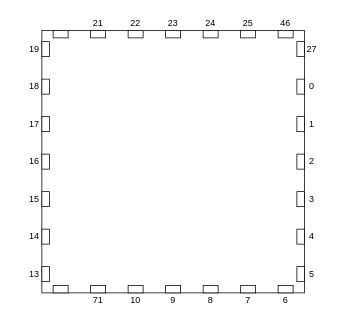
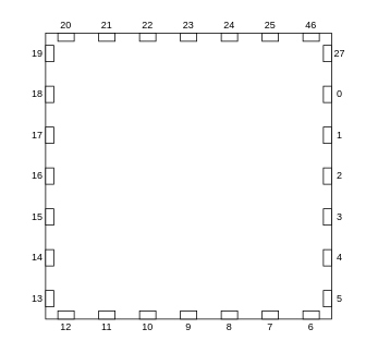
  <mxCell id="0" />
  <mxCell id="1" parent="0" />
  <mxCell id="2" value="" style="whiteSpace=wrap;html=1;aspect=fixed;" vertex="1" parent="1"><mxGeometry x="55" y="40" width="350" height="350" as="geometry" /></mxCell>
  <mxCell id="3" value="" style="rounded=0;whiteSpace=wrap;html=1;" vertex="1" parent="1"><mxGeometry x="70" y="40" width="20" height="10" as="geometry" /></mxCell>
  <mxCell id="4" value="" style="rounded=0;whiteSpace=wrap;html=1;" vertex="1" parent="1"><mxGeometry x="120" y="40" width="20" height="10" as="geometry" /></mxCell>
  <mxCell id="5" value="" style="rounded=0;whiteSpace=wrap;html=1;" vertex="1" parent="1"><mxGeometry x="170" y="40" width="20" height="10" as="geometry" /></mxCell>
  <mxCell id="6" value="" style="rounded=0;whiteSpace=wrap;html=1;" vertex="1" parent="1"><mxGeometry x="220" y="40" width="20" height="10" as="geometry" /></mxCell>
  <mxCell id="7" value="" style="rounded=0;whiteSpace=wrap;html=1;" vertex="1" parent="1"><mxGeometry x="270" y="40" width="20" height="10" as="geometry" /></mxCell>
  <mxCell id="8" value="" style="rounded=0;whiteSpace=wrap;html=1;" vertex="1" parent="1"><mxGeometry x="320" y="40" width="20" height="10" as="geometry" /></mxCell>
  <mxCell id="9" value="" style="rounded=0;whiteSpace=wrap;html=1;" vertex="1" parent="1"><mxGeometry x="370" y="40" width="20" height="10" as="geometry" /></mxCell>
  <mxCell id="10" value="" style="rounded=0;whiteSpace=wrap;html=1;" vertex="1" parent="1"><mxGeometry x="55" y="55" width="10" height="20" as="geometry" /></mxCell>
  <mxCell id="11" value="" style="rounded=0;whiteSpace=wrap;html=1;" vertex="1" parent="1"><mxGeometry x="55" y="105" width="10" height="20" as="geometry" /></mxCell>
  <mxCell id="12" value="" style="rounded=0;whiteSpace=wrap;html=1;" vertex="1" parent="1"><mxGeometry x="55" y="155" width="10" height="20" as="geometry" /></mxCell>
  <mxCell id="13" value="" style="rounded=0;whiteSpace=wrap;html=1;" vertex="1" parent="1"><mxGeometry x="55" y="205" width="10" height="20" as="geometry" /></mxCell>
  <mxCell id="14" value="" style="rounded=0;whiteSpace=wrap;html=1;" vertex="1" parent="1"><mxGeometry x="55" y="255" width="10" height="20" as="geometry" /></mxCell>
  <mxCell id="15" value="" style="rounded=0;whiteSpace=wrap;html=1;" vertex="1" parent="1"><mxGeometry x="55" y="305" width="10" height="20" as="geometry" /></mxCell>
  <mxCell id="16" value="" style="rounded=0;whiteSpace=wrap;html=1;" vertex="1" parent="1"><mxGeometry x="55" y="355" width="10" height="20" as="geometry" /></mxCell>
  <mxCell id="17" value="" style="rounded=0;whiteSpace=wrap;html=1;" vertex="1" parent="1"><mxGeometry x="395" y="55" width="10" height="20" as="geometry" /></mxCell>
  <mxCell id="18" value="" style="rounded=0;whiteSpace=wrap;html=1;" vertex="1" parent="1"><mxGeometry x="395" y="105" width="10" height="20" as="geometry" /></mxCell>
  <mxCell id="19" value="" style="rounded=0;whiteSpace=wrap;html=1;" vertex="1" parent="1"><mxGeometry x="395" y="155" width="10" height="20" as="geometry" /></mxCell>
  <mxCell id="20" value="" style="rounded=0;whiteSpace=wrap;html=1;" vertex="1" parent="1"><mxGeometry x="395" y="205" width="10" height="20" as="geometry" /></mxCell>
  <mxCell id="21" value="" style="rounded=0;whiteSpace=wrap;html=1;" vertex="1" parent="1"><mxGeometry x="395" y="255" width="10" height="20" as="geometry" /></mxCell>
  <mxCell id="22" value="" style="rounded=0;whiteSpace=wrap;html=1;" vertex="1" parent="1"><mxGeometry x="395" y="305" width="10" height="20" as="geometry" /></mxCell>
  <mxCell id="23" value="" style="rounded=0;whiteSpace=wrap;html=1;" vertex="1" parent="1"><mxGeometry x="395" y="355" width="10" height="20" as="geometry" /></mxCell>
  <mxCell id="24" value="" style="rounded=0;whiteSpace=wrap;html=1;" vertex="1" parent="1"><mxGeometry x="70" y="380" width="20" height="10" as="geometry" /></mxCell>
  <mxCell id="25" value="" style="rounded=0;whiteSpace=wrap;html=1;" vertex="1" parent="1"><mxGeometry x="120" y="380" width="20" height="10" as="geometry" /></mxCell>
  <mxCell id="26" value="" style="rounded=0;whiteSpace=wrap;html=1;" vertex="1" parent="1"><mxGeometry x="170" y="380" width="20" height="10" as="geometry" /></mxCell>
  <mxCell id="27" value="" style="rounded=0;whiteSpace=wrap;html=1;" vertex="1" parent="1"><mxGeometry x="220" y="380" width="20" height="10" as="geometry" /></mxCell>
  <mxCell id="28" value="" style="rounded=0;whiteSpace=wrap;html=1;" vertex="1" parent="1"><mxGeometry x="270" y="380" width="20" height="10" as="geometry" /></mxCell>
  <mxCell id="29" value="" style="rounded=0;whiteSpace=wrap;html=1;" vertex="1" parent="1"><mxGeometry x="320" y="380" width="20" height="10" as="geometry" /></mxCell>
  <mxCell id="30" value="" style="rounded=0;whiteSpace=wrap;html=1;" vertex="1" parent="1"><mxGeometry x="370" y="380" width="20" height="10" as="geometry" /></mxCell>
+ <mxCell id="31" value="20" style="text;html=1;strokeColor=none;fillColor=none;align=center;verticalAlign=middle;whiteSpace=wrap;rounded=0;" vertex="1" parent="1"><mxGeometry x="55" y="20" width="50" height="20" as="geometry" /></mxCell>
  <mxCell id="32" value="21" style="text;html=1;strokeColor=none;fillColor=none;align=center;verticalAlign=middle;whiteSpace=wrap;rounded=0;" vertex="1" parent="1"><mxGeometry x="105" y="20" width="50" height="20" as="geometry" /></mxCell>
  <mxCell id="33" value="22" style="text;html=1;strokeColor=none;fillColor=none;align=center;verticalAlign=middle;whiteSpace=wrap;rounded=0;" vertex="1" parent="1"><mxGeometry x="155" y="20" width="50" height="20" as="geometry" /></mxCell>
  <mxCell id="34" value="23" style="text;html=1;strokeColor=none;fillColor=none;align=center;verticalAlign=middle;whiteSpace=wrap;rounded=0;" vertex="1" parent="1"><mxGeometry x="205" y="20" width="50" height="20" as="geometry" /></mxCell>
  <mxCell id="35" value="24" style="text;html=1;strokeColor=none;fillColor=none;align=center;verticalAlign=middle;whiteSpace=wrap;rounded=0;" vertex="1" parent="1"><mxGeometry x="255" y="20" width="50" height="20" as="geometry" /></mxCell>
  <mxCell id="36" value="25" style="text;html=1;strokeColor=none;fillColor=none;align=center;verticalAlign=middle;whiteSpace=wrap;rounded=0;" vertex="1" parent="1"><mxGeometry x="305" y="20" width="50" height="20" as="geometry" /></mxCell>
  <mxCell id="37" value="46" style="text;html=1;strokeColor=none;fillColor=none;align=center;verticalAlign=middle;whiteSpace=wrap;rounded=0;" vertex="1" parent="1"><mxGeometry x="355" y="20" width="50" height="20" as="geometry" /></mxCell>
- <mxCell id="39" value="71" style="text;html=1;strokeColor=none;fillColor=none;align=center;verticalAlign=middle;whiteSpace=wrap;rounded=0;" vertex="1" parent="1"><mxGeometry x="105" y="390" width="50" height="20" as="geometry" /></mxCell>
+ <mxCell id="38" value="12" style="text;html=1;strokeColor=none;fillColor=none;align=center;verticalAlign=middle;whiteSpace=wrap;rounded=0;" vertex="1" parent="1"><mxGeometry x="55" y="390" width="50" height="20" as="geometry" /></mxCell>
+ <mxCell id="39" value="11" style="text;html=1;strokeColor=none;fillColor=none;align=center;verticalAlign=middle;whiteSpace=wrap;rounded=0;" vertex="1" parent="1"><mxGeometry x="105" y="390" width="50" height="20" as="geometry" /></mxCell>
  <mxCell id="40" value="10" style="text;html=1;strokeColor=none;fillColor=none;align=center;verticalAlign=middle;whiteSpace=wrap;rounded=0;" vertex="1" parent="1"><mxGeometry x="155" y="390" width="50" height="20" as="geometry" /></mxCell>
  <mxCell id="41" value="9" style="text;html=1;strokeColor=none;fillColor=none;align=center;verticalAlign=middle;whiteSpace=wrap;rounded=0;" vertex="1" parent="1"><mxGeometry x="205" y="390" width="50" height="20" as="geometry" /></mxCell>
  <mxCell id="42" value="8" style="text;html=1;strokeColor=none;fillColor=none;align=center;verticalAlign=middle;whiteSpace=wrap;rounded=0;" vertex="1" parent="1"><mxGeometry x="255" y="390" width="50" height="20" as="geometry" /></mxCell>
  <mxCell id="43" value="7" style="text;html=1;strokeColor=none;fillColor=none;align=center;verticalAlign=middle;whiteSpace=wrap;rounded=0;" vertex="1" parent="1"><mxGeometry x="305" y="390" width="50" height="20" as="geometry" /></mxCell>
  <mxCell id="44" value="6" style="text;html=1;strokeColor=none;fillColor=none;align=center;verticalAlign=middle;whiteSpace=wrap;rounded=0;" vertex="1" parent="1"><mxGeometry x="355" y="390" width="50" height="20" as="geometry" /></mxCell>
  <mxCell id="45" value="19" style="text;html=1;strokeColor=none;fillColor=none;align=center;verticalAlign=middle;whiteSpace=wrap;rounded=0;rotation=0;" vertex="1" parent="1"><mxGeometry x="20" y="55" width="50" height="20" as="geometry" /></mxCell>
  <mxCell id="46" value="18" style="text;html=1;strokeColor=none;fillColor=none;align=center;verticalAlign=middle;whiteSpace=wrap;rounded=0;rotation=0;" vertex="1" parent="1"><mxGeometry x="20" y="105" width="50" height="20" as="geometry" /></mxCell>
  <mxCell id="47" value="17" style="text;html=1;strokeColor=none;fillColor=none;align=center;verticalAlign=middle;whiteSpace=wrap;rounded=0;rotation=0;" vertex="1" parent="1"><mxGeometry x="20" y="155" width="50" height="20" as="geometry" /></mxCell>
  <mxCell id="48" value="16" style="text;html=1;strokeColor=none;fillColor=none;align=center;verticalAlign=middle;whiteSpace=wrap;rounded=0;rotation=0;" vertex="1" parent="1"><mxGeometry x="20" y="205" width="50" height="20" as="geometry" /></mxCell>
  <mxCell id="49" value="15" style="text;html=1;strokeColor=none;fillColor=none;align=center;verticalAlign=middle;whiteSpace=wrap;rounded=0;rotation=0;" vertex="1" parent="1"><mxGeometry x="20" y="255" width="50" height="20" as="geometry" /></mxCell>
  <mxCell id="50" value="14" style="text;html=1;strokeColor=none;fillColor=none;align=center;verticalAlign=middle;whiteSpace=wrap;rounded=0;rotation=0;" vertex="1" parent="1"><mxGeometry x="20" y="305" width="50" height="20" as="geometry" /></mxCell>
  <mxCell id="51" value="13" style="text;html=1;strokeColor=none;fillColor=none;align=center;verticalAlign=middle;whiteSpace=wrap;rounded=0;rotation=0;" vertex="1" parent="1"><mxGeometry x="20" y="355" width="50" height="20" as="geometry" /></mxCell>
  <mxCell id="52" value="27" style="text;html=1;strokeColor=none;fillColor=none;align=center;verticalAlign=middle;whiteSpace=wrap;rounded=0;rotation=0;" vertex="1" parent="1"><mxGeometry x="390" y="55" width="50" height="20" as="geometry" /></mxCell>
  <mxCell id="53" value="0" style="text;html=1;strokeColor=none;fillColor=none;align=center;verticalAlign=middle;whiteSpace=wrap;rounded=0;rotation=0;" vertex="1" parent="1"><mxGeometry x="390" y="105" width="50" height="20" as="geometry" /></mxCell>
  <mxCell id="54" value="1" style="text;html=1;strokeColor=none;fillColor=none;align=center;verticalAlign=middle;whiteSpace=wrap;rounded=0;rotation=0;" vertex="1" parent="1"><mxGeometry x="390" y="155" width="50" height="20" as="geometry" /></mxCell>
  <mxCell id="55" value="2" style="text;html=1;strokeColor=none;fillColor=none;align=center;verticalAlign=middle;whiteSpace=wrap;rounded=0;rotation=0;" vertex="1" parent="1"><mxGeometry x="390" y="205" width="50" height="20" as="geometry" /></mxCell>
  <mxCell id="56" value="3" style="text;html=1;strokeColor=none;fillColor=none;align=center;verticalAlign=middle;whiteSpace=wrap;rounded=0;rotation=0;" vertex="1" parent="1"><mxGeometry x="390" y="255" width="50" height="20" as="geometry" /></mxCell>
  <mxCell id="57" value="4" style="text;html=1;strokeColor=none;fillColor=none;align=center;verticalAlign=middle;whiteSpace=wrap;rounded=0;rotation=0;" vertex="1" parent="1"><mxGeometry x="390" y="305" width="50" height="20" as="geometry" /></mxCell>
  <mxCell id="58" value="5" style="text;html=1;strokeColor=none;fillColor=none;align=center;verticalAlign=middle;whiteSpace=wrap;rounded=0;rotation=0;" vertex="1" parent="1"><mxGeometry x="390" y="355" width="50" height="20" as="geometry" /></mxCell>
